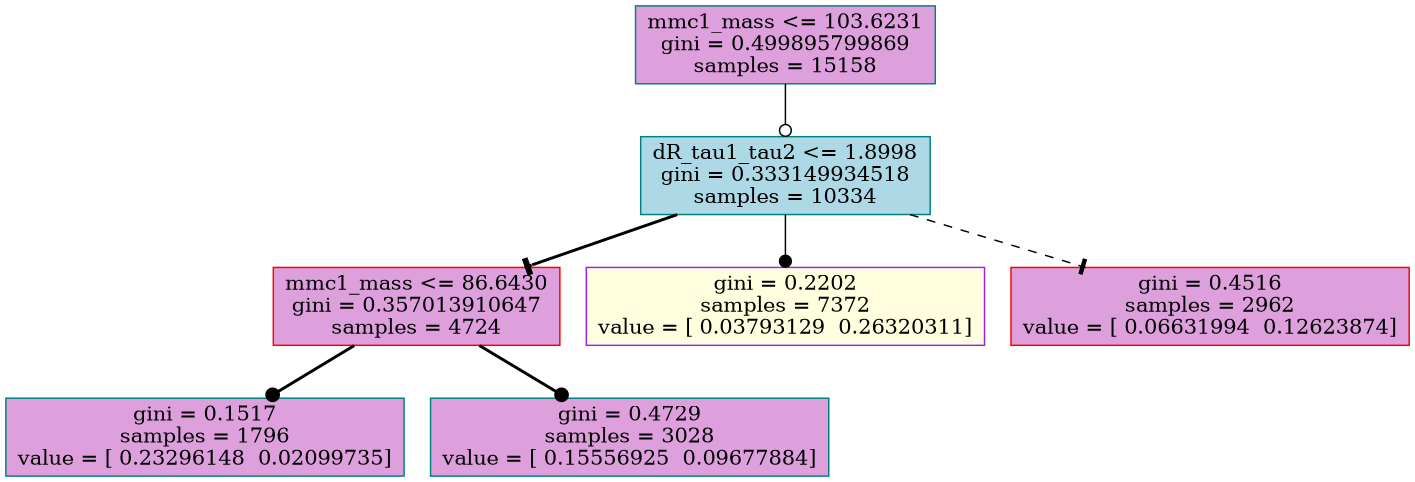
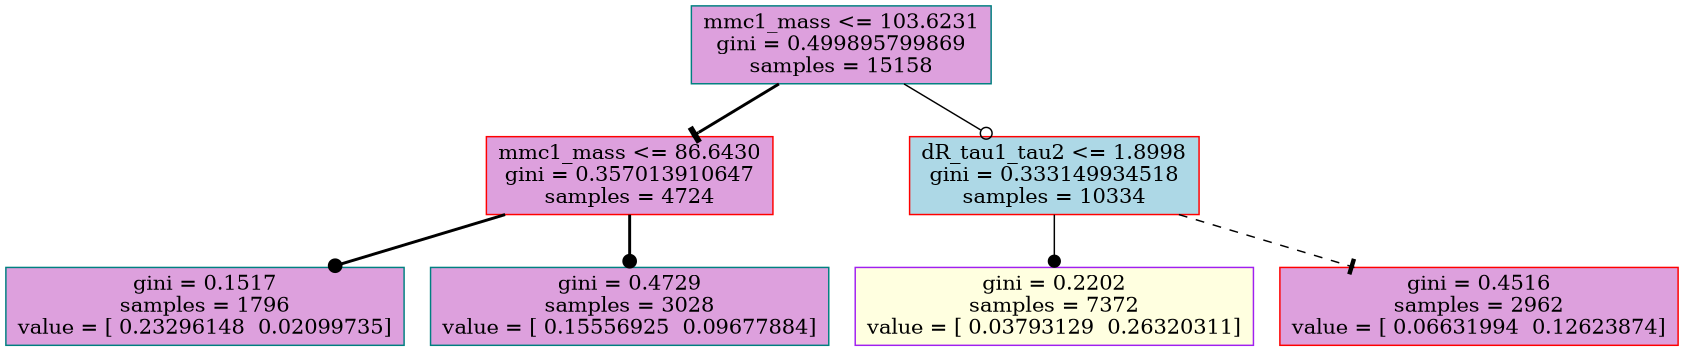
  digraph {
    node [color=teal fillcolor=plum shape=box style=filled]
    edge [arrowhead=dot style=bold]
    n1 [label="mmc1_mass <= 103.6231\ngini = 0.499895799869\nsamples = 15158"]
    n2 [color=red label="mmc1_mass <= 86.6430\ngini = 0.357013910647\nsamples = 4724"]
-   n3 [fillcolor=lightblue label="dR_tau1_tau2 <= 1.8998\ngini = 0.333149934518\nsamples = 10334"]
+   n3 [color=red fillcolor=lightblue label="dR_tau1_tau2 <= 1.8998\ngini = 0.333149934518\nsamples = 10334"]
    n4 [label="gini = 0.1517\nsamples = 1796\nvalue = [ 0.23296148  0.02099735]"]
    n5 [label="gini = 0.4729\nsamples = 3028\nvalue = [ 0.15556925  0.09677884]"]
    n6 [color=purple fillcolor=lightyellow label="gini = 0.2202\nsamples = 7372\nvalue = [ 0.03793129  0.26320311]"]
    n7 [color=red label="gini = 0.4516\nsamples = 2962\nvalue = [ 0.06631994  0.12623874]"]
-   n3 -> n2 [arrowhead=tee]
+   n1 -> n2 [arrowhead=tee]
    n1 -> n3 [arrowhead=odot style=solid]
    n2 -> n4
    n2 -> n5
    n3 -> n6 [style=solid]
    n3 -> n7 [arrowhead=tee style=dashed]
  }
